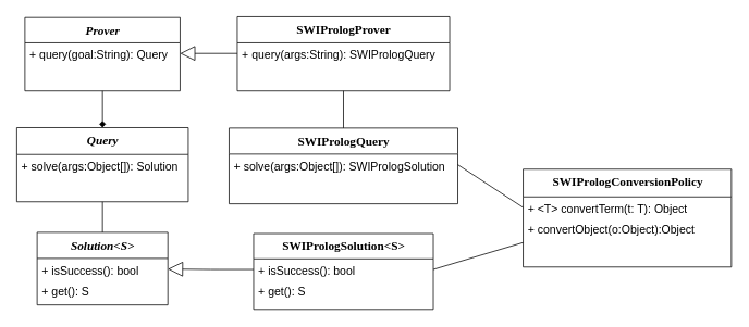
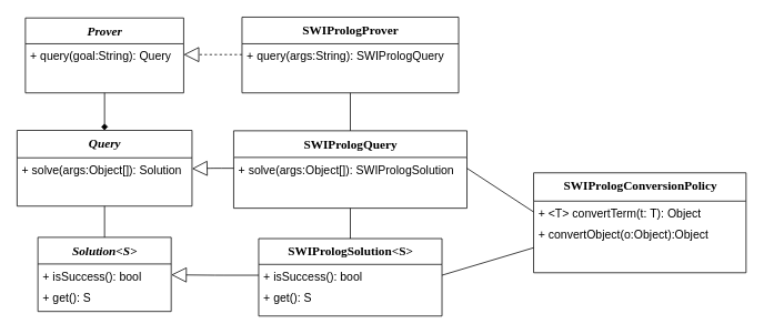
  <mxCell id="0" />
  <mxCell id="1" parent="0" />
  <mxCell id="2" value="&lt;i&gt;&lt;font style=&quot;font-size: 15px&quot;&gt;Prover&lt;/font&gt;&lt;/i&gt;" style="swimlane;html=1;fontStyle=1;align=center;verticalAlign=top;childLayout=stackLayout;horizontal=1;startSize=31;horizontalStack=0;resizeParent=1;resizeLast=0;collapsible=1;marginBottom=0;swimlaneFillColor=#ffffff;rounded=0;shadow=0;comic=0;labelBackgroundColor=none;strokeColor=#000000;strokeWidth=1;fillColor=none;fontFamily=Verdana;fontSize=12;fontColor=#000000;" parent="1" vertex="1"><mxGeometry x="30" y="21" width="190" height="90" as="geometry" /></mxCell>
  <mxCell id="3" value="&lt;font style=&quot;font-size: 14px&quot;&gt;+ query(goal:String): Query&lt;/font&gt;" style="text;html=1;strokeColor=none;fillColor=none;align=left;verticalAlign=top;spacingLeft=4;spacingRight=4;whiteSpace=wrap;overflow=hidden;rotatable=0;points=[[0,0.5],[1,0.5]];portConstraint=eastwest;" parent="2" vertex="1"><mxGeometry y="31" width="190" height="26" as="geometry" /></mxCell>
  <mxCell id="4" value="&lt;font style=&quot;font-size: 15px&quot;&gt;SWIPrologProver&lt;/font&gt;" style="swimlane;html=1;fontStyle=1;align=center;verticalAlign=top;childLayout=stackLayout;horizontal=1;startSize=32;horizontalStack=0;resizeParent=1;resizeLast=0;collapsible=1;marginBottom=0;swimlaneFillColor=#ffffff;rounded=0;shadow=0;comic=0;labelBackgroundColor=none;strokeColor=#000000;strokeWidth=1;fillColor=none;fontFamily=Verdana;fontSize=12;fontColor=#000000;" parent="1" vertex="1"><mxGeometry x="290" y="20" width="260" height="91" as="geometry" /></mxCell>
  <mxCell id="5" value="&lt;font style=&quot;font-size: 14px&quot;&gt;+ query(args:String): SWIPrologQuery&lt;/font&gt;" style="text;html=1;strokeColor=none;fillColor=none;align=left;verticalAlign=top;spacingLeft=4;spacingRight=4;whiteSpace=wrap;overflow=hidden;rotatable=0;points=[[0,0.5],[1,0.5]];portConstraint=eastwest;" parent="4" vertex="1"><mxGeometry y="32" width="260" height="26" as="geometry" /></mxCell>
- <mxCell id="6" style="edgeStyle=orthogonalEdgeStyle;html=1;labelBackgroundColor=none;startFill=0;startSize=8;endArrow=block;endFill=0;endSize=16;fontFamily=Verdana;fontSize=12;exitX=0;exitY=0.5;exitDx=0;exitDy=0;entryX=1;entryY=0.5;entryDx=0;entryDy=0;" parent="1" source="5" target="3" edge="1"><mxGeometry relative="1" as="geometry"><mxPoint x="300" y="-78" as="sourcePoint" /><mxPoint x="0" y="142" as="targetPoint" /></mxGeometry></mxCell>
+ <mxCell id="6" style="edgeStyle=orthogonalEdgeStyle;html=1;labelBackgroundColor=none;startFill=0;startSize=8;endArrow=block;endFill=0;endSize=16;fontFamily=Verdana;fontSize=12;exitX=0;exitY=0.5;exitDx=0;exitDy=0;entryX=1;entryY=0.5;entryDx=0;entryDy=0;dashed=1;" parent="1" source="5" target="3" edge="1"><mxGeometry relative="1" as="geometry"><mxPoint x="300" y="-78" as="sourcePoint" /><mxPoint x="0" y="142" as="targetPoint" /></mxGeometry></mxCell>
  <mxCell id="7" value="&lt;i&gt;&lt;font style=&quot;font-size: 15px&quot;&gt;Query&lt;/font&gt;&lt;/i&gt;" style="swimlane;html=1;fontStyle=1;align=center;verticalAlign=top;childLayout=stackLayout;horizontal=1;startSize=33;horizontalStack=0;resizeParent=1;resizeLast=0;collapsible=1;marginBottom=0;swimlaneFillColor=#ffffff;rounded=0;shadow=0;comic=0;labelBackgroundColor=none;strokeColor=#000000;strokeWidth=1;fillColor=none;fontFamily=Verdana;fontSize=12;fontColor=#000000;" parent="1" vertex="1"><mxGeometry x="20" y="156" width="210" height="91" as="geometry" /></mxCell>
  <mxCell id="8" value="&lt;font style=&quot;font-size: 14px&quot;&gt;+ solve(args:Object[]): Solution&lt;/font&gt;" style="text;html=1;strokeColor=none;fillColor=none;align=left;verticalAlign=top;spacingLeft=4;spacingRight=4;whiteSpace=wrap;overflow=hidden;rotatable=0;points=[[0,0.5],[1,0.5]];portConstraint=eastwest;" parent="7" vertex="1"><mxGeometry y="33" width="210" height="26" as="geometry" /></mxCell>
  <mxCell id="9" value="&lt;div style=&quot;font-size: 15px&quot;&gt;&lt;font style=&quot;font-size: 15px&quot;&gt;SWIPrologQuery&lt;/font&gt;&lt;/div&gt;" style="swimlane;html=1;fontStyle=1;align=center;verticalAlign=top;childLayout=stackLayout;horizontal=1;startSize=32;horizontalStack=0;resizeParent=1;resizeLast=0;collapsible=1;marginBottom=0;swimlaneFillColor=#ffffff;rounded=0;shadow=0;comic=0;labelBackgroundColor=none;strokeColor=#000000;strokeWidth=1;fillColor=none;fontFamily=Verdana;fontSize=12;fontColor=#000000;" parent="1" vertex="1"><mxGeometry x="280" y="156.5" width="280" height="93" as="geometry" /></mxCell>
  <mxCell id="10" value="&lt;font style=&quot;font-size: 14px&quot;&gt;+ solve(args:Object[]): SWIPrologSolution&lt;/font&gt;" style="text;html=1;strokeColor=none;fillColor=none;align=left;verticalAlign=top;spacingLeft=4;spacingRight=4;whiteSpace=wrap;overflow=hidden;rotatable=0;points=[[0,0.5],[1,0.5]];portConstraint=eastwest;" parent="9" vertex="1"><mxGeometry y="32" width="280" height="26" as="geometry" /></mxCell>
  <mxCell id="11" value="&lt;i&gt;&lt;font style=&quot;font-size: 15px&quot;&gt;Solution&amp;lt;S&amp;gt;&lt;/font&gt;&lt;/i&gt;" style="swimlane;html=1;fontStyle=1;align=center;verticalAlign=top;childLayout=stackLayout;horizontal=1;startSize=32;horizontalStack=0;resizeParent=1;resizeLast=0;collapsible=1;marginBottom=0;swimlaneFillColor=#ffffff;rounded=0;shadow=0;comic=0;labelBackgroundColor=none;strokeColor=#000000;strokeWidth=1;fillColor=none;fontFamily=Verdana;fontSize=12;fontColor=#000000;" parent="1" vertex="1"><mxGeometry x="45" y="284.5" width="160" height="89" as="geometry" /></mxCell>
  <mxCell id="12" value="&lt;font style=&quot;font-size: 14px&quot;&gt;+ isSuccess(): bool&lt;/font&gt;" style="text;html=1;strokeColor=none;fillColor=none;align=left;verticalAlign=top;spacingLeft=4;spacingRight=4;whiteSpace=wrap;overflow=hidden;rotatable=0;points=[[0,0.5],[1,0.5]];portConstraint=eastwest;" parent="11" vertex="1"><mxGeometry y="32" width="160" height="26" as="geometry" /></mxCell>
  <mxCell id="13" value="&lt;font style=&quot;font-size: 14px&quot;&gt;+ get(): S&lt;/font&gt;" style="text;html=1;strokeColor=none;fillColor=none;align=left;verticalAlign=top;spacingLeft=4;spacingRight=4;whiteSpace=wrap;overflow=hidden;rotatable=0;points=[[0,0.5],[1,0.5]];portConstraint=eastwest;" parent="11" vertex="1"><mxGeometry y="58" width="160" height="22" as="geometry" /></mxCell>
  <mxCell id="14" value="&lt;font style=&quot;font-size: 15px&quot;&gt;SWIPrologSolution&amp;lt;S&amp;gt;&lt;/font&gt;" style="swimlane;html=1;fontStyle=1;align=center;verticalAlign=top;childLayout=stackLayout;horizontal=1;startSize=31;horizontalStack=0;resizeParent=1;resizeLast=0;collapsible=1;marginBottom=0;swimlaneFillColor=#ffffff;rounded=0;shadow=0;comic=0;labelBackgroundColor=none;strokeColor=#000000;strokeWidth=1;fillColor=none;fontFamily=Verdana;fontSize=12;fontColor=#000000;" parent="1" vertex="1"><mxGeometry x="310" y="286" width="220" height="93" as="geometry" /></mxCell>
  <mxCell id="15" value="&lt;font style=&quot;font-size: 14px&quot;&gt;+ isSuccess(): bool&lt;/font&gt;" style="text;html=1;strokeColor=none;fillColor=none;align=left;verticalAlign=top;spacingLeft=4;spacingRight=4;whiteSpace=wrap;overflow=hidden;rotatable=0;points=[[0,0.5],[1,0.5]];portConstraint=eastwest;" parent="14" vertex="1"><mxGeometry y="31" width="220" height="26" as="geometry" /></mxCell>
  <mxCell id="16" value="&lt;font style=&quot;font-size: 14px&quot;&gt;+ get(): S&lt;/font&gt;" style="text;html=1;strokeColor=none;fillColor=none;align=left;verticalAlign=top;spacingLeft=4;spacingRight=4;whiteSpace=wrap;overflow=hidden;rotatable=0;points=[[0,0.5],[1,0.5]];portConstraint=eastwest;" parent="14" vertex="1"><mxGeometry y="57" width="220" height="26" as="geometry" /></mxCell>
  <mxCell id="17" value="&lt;div style=&quot;font-size: 15px&quot;&gt;&lt;font style=&quot;font-size: 15px&quot;&gt;SWIPrologConversionPolicy&lt;/font&gt;&lt;/div&gt;" style="swimlane;html=1;fontStyle=1;align=center;verticalAlign=top;childLayout=stackLayout;horizontal=1;startSize=34;horizontalStack=0;resizeParent=1;resizeLast=0;collapsible=1;marginBottom=0;swimlaneFillColor=#ffffff;rounded=0;shadow=0;comic=0;labelBackgroundColor=none;strokeColor=#000000;strokeWidth=1;fillColor=none;fontFamily=Verdana;fontSize=12;fontColor=#000000;" parent="1" vertex="1"><mxGeometry x="640" y="207" width="255" height="120" as="geometry" /></mxCell>
  <mxCell id="18" value="&lt;font style=&quot;font-size: 14px&quot;&gt;+ &amp;lt;T&amp;gt; convertTerm(t: T): Object&lt;/font&gt;" style="text;html=1;strokeColor=none;fillColor=none;align=left;verticalAlign=top;spacingLeft=4;spacingRight=4;whiteSpace=wrap;overflow=hidden;rotatable=0;points=[[0,0.5],[1,0.5]];portConstraint=eastwest;" parent="17" vertex="1"><mxGeometry y="34" width="255" height="26" as="geometry" /></mxCell>
  <mxCell id="19" value="&lt;font style=&quot;font-size: 14px&quot;&gt;+ convertObject(o:Object):Object&lt;/font&gt;" style="text;html=1;strokeColor=none;fillColor=none;align=left;verticalAlign=top;spacingLeft=4;spacingRight=4;whiteSpace=wrap;overflow=hidden;rotatable=0;points=[[0,0.5],[1,0.5]];portConstraint=eastwest;" parent="17" vertex="1"><mxGeometry y="60" width="255" height="26" as="geometry" /></mxCell>
+ <mxCell id="20" style="edgeStyle=orthogonalEdgeStyle;html=1;labelBackgroundColor=none;startFill=0;startSize=8;endArrow=block;endFill=0;endSize=16;fontFamily=Verdana;fontSize=12;exitX=0;exitY=0.5;exitDx=0;exitDy=0;entryX=1;entryY=0.5;entryDx=0;entryDy=0;" parent="1" source="10" target="8" edge="1"><mxGeometry relative="1" as="geometry"><mxPoint x="210" y="212" as="sourcePoint" /><mxPoint x="210" y="122" as="targetPoint" /></mxGeometry></mxCell>
  <mxCell id="21" style="edgeStyle=orthogonalEdgeStyle;html=1;labelBackgroundColor=none;startFill=0;startSize=8;endArrow=block;endFill=0;endSize=16;fontFamily=Verdana;fontSize=12;entryX=1;entryY=0.5;entryDx=0;entryDy=0;exitX=0;exitY=0.5;exitDx=0;exitDy=0;" parent="1" source="15" target="12" edge="1"><mxGeometry relative="1" as="geometry"><mxPoint x="520" y="252" as="sourcePoint" /><mxPoint x="520" y="162" as="targetPoint" /></mxGeometry></mxCell>
  <mxCell id="22" value="" style="endArrow=none;html=1;entryX=1;entryY=0.5;entryDx=0;entryDy=0;exitX=0;exitY=0.5;exitDx=0;exitDy=0;" parent="1" source="18" target="10" edge="1"><mxGeometry width="50" height="50" relative="1" as="geometry"><mxPoint x="-100" y="892" as="sourcePoint" /><mxPoint x="-50" y="842" as="targetPoint" /></mxGeometry></mxCell>
  <mxCell id="23" value="" style="endArrow=none;html=1;entryX=1;entryY=0.5;entryDx=0;entryDy=0;exitX=0;exitY=0.75;exitDx=0;exitDy=0;" parent="1" source="17" target="15" edge="1"><mxGeometry width="50" height="50" relative="1" as="geometry"><mxPoint x="400" y="252" as="sourcePoint" /><mxPoint x="415" y="122" as="targetPoint" /></mxGeometry></mxCell>
  <mxCell id="24" value="" style="endArrow=none;html=1;entryX=0.5;entryY=0;entryDx=0;entryDy=0;exitX=0.5;exitY=1;exitDx=0;exitDy=0;" parent="1" source="4" target="9" edge="1"><mxGeometry width="50" height="50" relative="1" as="geometry"><mxPoint x="-20" y="352" as="sourcePoint" /><mxPoint x="-5" y="222" as="targetPoint" /></mxGeometry></mxCell>
  <mxCell id="25" value="" style="endArrow=diamond;html=1;entryX=0.5;entryY=0;entryDx=0;entryDy=0;exitX=0.5;exitY=1;exitDx=0;exitDy=0;" parent="1" source="2" target="7" edge="1"><mxGeometry width="50" height="50" relative="1" as="geometry"><mxPoint x="160" y="72" as="sourcePoint" /><mxPoint x="283" y="71" as="targetPoint" /></mxGeometry></mxCell>
  <mxCell id="26" value="" style="endArrow=none;html=1;entryX=0.5;entryY=0;entryDx=0;entryDy=0;exitX=0.5;exitY=1;exitDx=0;exitDy=0;" parent="1" source="7" target="11" edge="1"><mxGeometry width="50" height="50" relative="1" as="geometry"><mxPoint x="410" y="62" as="sourcePoint" /><mxPoint x="533" y="61" as="targetPoint" /></mxGeometry></mxCell>
+ <mxCell id="27" value="" style="endArrow=none;html=1;entryX=0.5;entryY=0;entryDx=0;entryDy=0;exitX=0.5;exitY=1;exitDx=0;exitDy=0;" parent="1" source="9" target="14" edge="1"><mxGeometry width="50" height="50" relative="1" as="geometry"><mxPoint x="450" y="272" as="sourcePoint" /><mxPoint x="623" y="41" as="targetPoint" /></mxGeometry></mxCell>
